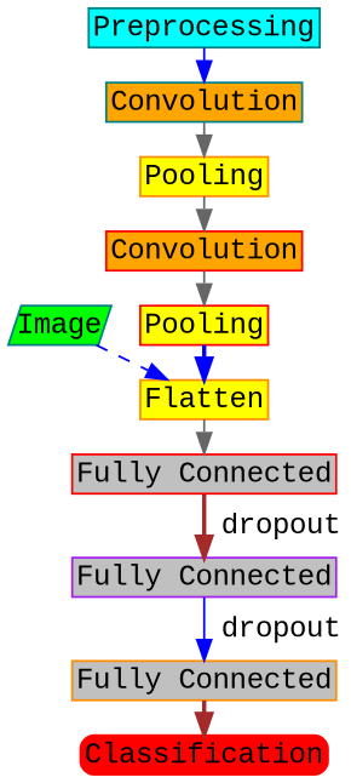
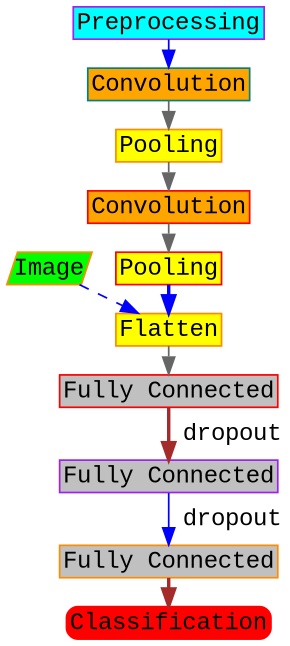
  digraph {
    fontname="Liberation Mono"
    fontsize=20
    labelloc=t
    nodesep=0.2
    rankdir=TB
    ranksep=0.2
    node [color=red fillcolor=yellow fontname="Liberation Mono" margin=0.03 shape=rectangle style=filled group=0]
    edge [color=blue fontname="Liberation Mono" style=dashed]
-   n1 [color=teal fillcolor=green fixedsize=true height=0.27 label=Image shape=polygon skew=0.3 width=0.7 group=""]
+   n1 [color=darkorange fillcolor=green fixedsize=true height=0.27 label=Image shape=polygon skew=0.3 width=0.7 group=""]
    n2 [color=darkorange height=0 label=Flatten width=0]
-   n3 [color=teal fillcolor=cyan height=0 label=Preprocessing width=0]
+   n3 [color=purple fillcolor=cyan height=0 label=Preprocessing width=0]
    n4 [color=teal fillcolor=orange height=0 label=Convolution width=0]
    n5 [color=darkorange height=0 label=Pooling width=0]
    n6 [fillcolor=orange height=0 label=Convolution width=0]
    n7 [height=0 label=Pooling width=0]
    n8 [fillcolor=gray height=0 label="Fully Connected" width=0]
    n9 [color=purple fillcolor=gray height=0 label="Fully Connected" width=0]
    n10 [color=darkorange fillcolor=gray height=0 label="Fully Connected" width=0]
    n11 [fillcolor=red height=0 label=Classification style="filled,rounded" width=0 group=""]
    n1 -> n2
    n2 -> n8 [color=gray40]
    n3 -> n4 [style=solid]
    n4 -> n5 [color=gray40 style=solid]
    n5 -> n6 [color=gray40]
    n6 -> n7 [color=gray40]
    n7 -> n2 [style=bold]
    n8 -> n9 [color=brown label=" dropout" style=bold]
    n9 -> n10 [label=" dropout" style=solid]
    n10 -> n11 [color=brown style=bold]
  }
